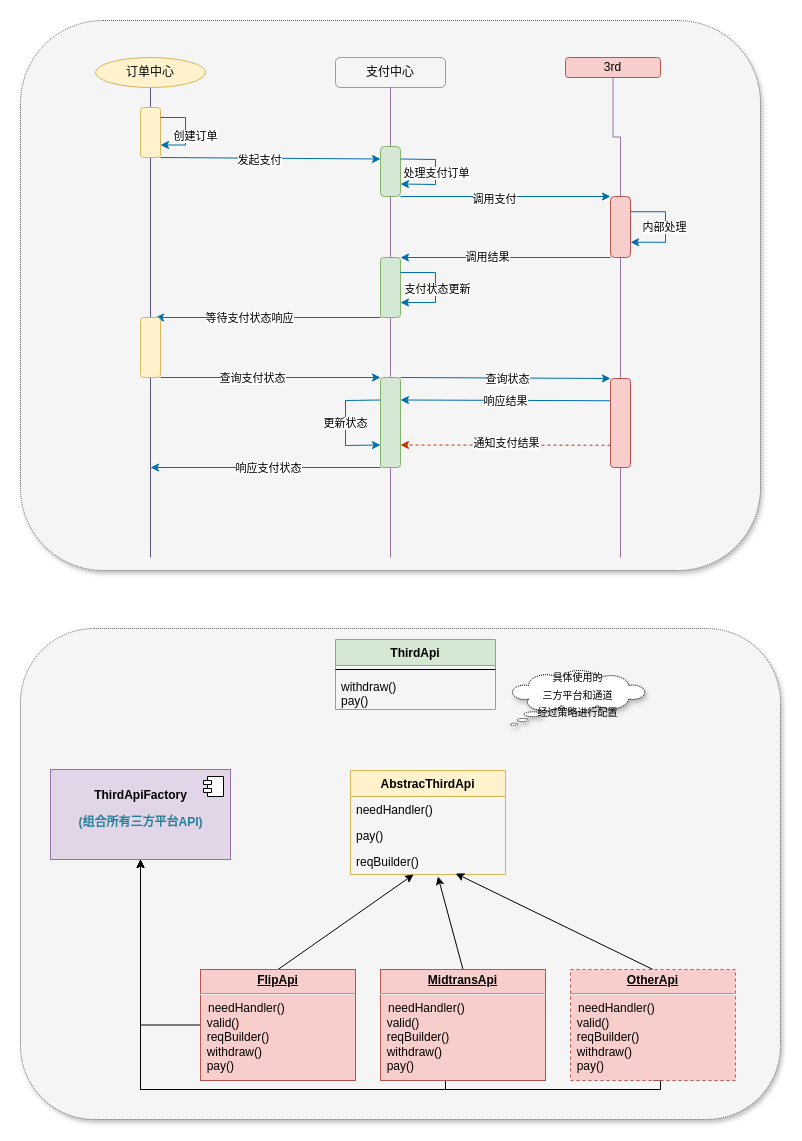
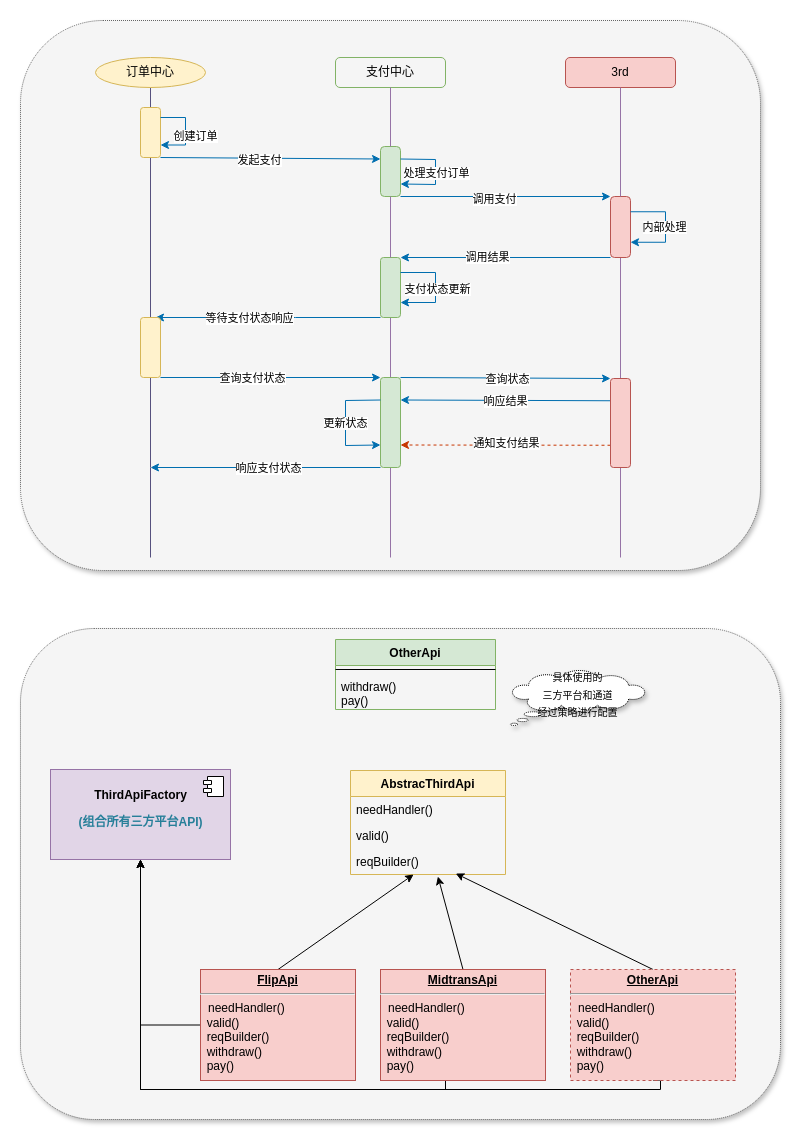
  <mxCell id="0" />
  <mxCell id="1" parent="0" />
  <mxCell id="2" value="" style="rounded=1;whiteSpace=wrap;html=1;shadow=1;dashed=1;dashPattern=1 1;fillColor=#f5f5f5;strokeColor=#666666;fontColor=#333333;" vertex="1" parent="1"><mxGeometry x="20" y="20" width="740" height="550" as="geometry" /></mxCell>
  <mxCell id="3" value="" style="rounded=1;whiteSpace=wrap;html=1;shadow=1;fillColor=#f5f5f5;strokeColor=#666666;fontColor=#333333;dashed=1;dashPattern=1 1;" vertex="1" parent="1"><mxGeometry x="20" y="628" width="760" height="491" as="geometry" /></mxCell>
  <mxCell id="4" value="" style="edgeStyle=orthogonalEdgeStyle;rounded=0;orthogonalLoop=1;jettySize=auto;html=1;exitX=0.5;exitY=1;exitDx=0;exitDy=0;endArrow=none;shadow=0;strokeColor=#56517e;fillColor=#d0cee2;" parent="1" source="6" target="34" edge="1"><mxGeometry relative="1" as="geometry"><mxPoint x="150" y="557" as="targetPoint" /><mxPoint x="150" y="87" as="sourcePoint" /></mxGeometry></mxCell>
  <mxCell id="5" style="edgeStyle=orthogonalEdgeStyle;rounded=0;orthogonalLoop=1;jettySize=auto;html=1;exitX=0.5;exitY=1;exitDx=0;exitDy=0;startArrow=none;fillColor=#d0cee2;strokeColor=#56517e;endArrow=none;endFill=0;" parent="1" source="34" edge="1"><mxGeometry relative="1" as="geometry"><mxPoint x="150" y="557" as="targetPoint" /></mxGeometry></mxCell>
  <mxCell id="6" value="订单中心" style="ellipse;whiteSpace=wrap;html=1;fillColor=#fff2cc;strokeColor=#d6b656;" parent="1" vertex="1"><mxGeometry x="95" y="57" width="110" height="30" as="geometry" /></mxCell>
  <mxCell id="7" style="edgeStyle=orthogonalEdgeStyle;rounded=0;orthogonalLoop=1;jettySize=auto;html=1;exitX=0.5;exitY=1;exitDx=0;exitDy=0;startArrow=none;fillColor=#e1d5e7;strokeColor=#9673a6;startFill=0;endArrow=none;endFill=0;" parent="1" source="26" edge="1"><mxGeometry relative="1" as="geometry"><mxPoint x="390" y="557" as="targetPoint" /></mxGeometry></mxCell>
  <mxCell id="8" value="支付中心" style="rounded=1;whiteSpace=wrap;html=1;fillColor=#f5f5f5;strokeColor=#82b366;" parent="1" vertex="1"><mxGeometry x="335" y="57" width="110" height="30" as="geometry" /></mxCell>
  <mxCell id="9" style="edgeStyle=orthogonalEdgeStyle;rounded=0;orthogonalLoop=1;jettySize=auto;html=1;exitX=0.5;exitY=1;exitDx=0;exitDy=0;startArrow=none;fillColor=#e1d5e7;strokeColor=#9673a6;startFill=0;endArrow=none;endFill=0;" parent="1" source="22" edge="1"><mxGeometry relative="1" as="geometry"><mxPoint x="620" y="557" as="targetPoint" /><Array as="points"><mxPoint x="620" y="557" /></Array></mxGeometry></mxCell>
- <mxCell id="10" value="3rd" style="rounded=1;whiteSpace=wrap;html=1;glass=0;fillColor=#f8cecc;strokeColor=#b85450;" parent="1" vertex="1"><mxGeometry x="565" y="57" width="95" height="20" as="geometry" /></mxCell>
+ <mxCell id="10" value="3rd" style="rounded=1;whiteSpace=wrap;html=1;glass=0;fillColor=#f8cecc;strokeColor=#b85450;" parent="1" vertex="1"><mxGeometry x="565" y="57" width="110" height="30" as="geometry" /></mxCell>
  <mxCell id="11" value="" style="rounded=1;whiteSpace=wrap;html=1;shadow=0;fillColor=#fff2cc;strokeColor=#d6b656;" parent="1" vertex="1"><mxGeometry x="140" y="107" width="20" height="50" as="geometry" /></mxCell>
  <mxCell id="12" value="" style="endArrow=classic;html=1;rounded=0;exitX=1;exitY=1;exitDx=0;exitDy=0;entryX=0;entryY=0.25;entryDx=0;entryDy=0;fillColor=#1ba1e2;strokeColor=#006EAF;" parent="1" source="11" target="14" edge="1"><mxGeometry width="50" height="50" relative="1" as="geometry"><mxPoint x="405" y="307" as="sourcePoint" /><mxPoint x="375" y="157" as="targetPoint" /></mxGeometry></mxCell>
  <mxCell id="13" value="发起支付" style="edgeLabel;html=1;align=center;verticalAlign=middle;resizable=0;points=[];" parent="12" vertex="1" connectable="0"><mxGeometry x="-0.1" y="-2" relative="1" as="geometry"><mxPoint as="offset" /></mxGeometry></mxCell>
  <mxCell id="14" value="" style="rounded=1;whiteSpace=wrap;html=1;arcSize=20;fillColor=#d5e8d4;strokeColor=#82b366;" parent="1" vertex="1"><mxGeometry x="380" y="146" width="20" height="50" as="geometry" /></mxCell>
  <mxCell id="15" value="" style="edgeStyle=orthogonalEdgeStyle;rounded=0;orthogonalLoop=1;jettySize=auto;html=1;exitX=0.5;exitY=1;exitDx=0;exitDy=0;endArrow=none;fillColor=#e1d5e7;strokeColor=#9673a6;" parent="1" source="8" target="14" edge="1"><mxGeometry relative="1" as="geometry"><mxPoint x="390" y="557" as="targetPoint" /><mxPoint x="390" y="87" as="sourcePoint" /></mxGeometry></mxCell>
  <mxCell id="16" value="" style="endArrow=classic;html=1;rounded=0;exitX=1;exitY=0.25;exitDx=0;exitDy=0;entryX=1;entryY=0.75;entryDx=0;entryDy=0;fillColor=#1ba1e2;strokeColor=#006EAF;" parent="1" source="14" target="14" edge="1"><mxGeometry width="50" height="50" relative="1" as="geometry"><mxPoint x="395" y="327" as="sourcePoint" /><mxPoint x="435" y="187" as="targetPoint" /><Array as="points"><mxPoint x="435" y="159" /><mxPoint x="435" y="184" /></Array></mxGeometry></mxCell>
  <mxCell id="17" value="处理支付订单" style="edgeLabel;html=1;align=center;verticalAlign=middle;resizable=0;points=[];" parent="16" vertex="1" connectable="0"><mxGeometry x="0.032" relative="1" as="geometry"><mxPoint as="offset" /></mxGeometry></mxCell>
  <mxCell id="18" value="" style="endArrow=classic;html=1;rounded=0;exitX=1;exitY=1;exitDx=0;exitDy=0;entryX=0;entryY=0;entryDx=0;entryDy=0;fillColor=#1ba1e2;strokeColor=#006EAF;" parent="1" source="14" target="22" edge="1"><mxGeometry width="50" height="50" relative="1" as="geometry"><mxPoint x="395" y="297" as="sourcePoint" /><mxPoint x="445" y="247" as="targetPoint" /></mxGeometry></mxCell>
  <mxCell id="19" value="调用支付" style="edgeLabel;html=1;align=center;verticalAlign=middle;resizable=0;points=[];" parent="18" vertex="1" connectable="0"><mxGeometry x="-0.114" y="-2" relative="1" as="geometry"><mxPoint as="offset" /></mxGeometry></mxCell>
  <mxCell id="20" style="rounded=0;orthogonalLoop=1;jettySize=auto;html=1;exitX=0;exitY=1;exitDx=0;exitDy=0;entryX=1;entryY=0;entryDx=0;entryDy=0;fillColor=#1ba1e2;strokeColor=#006EAF;" parent="1" source="22" target="26" edge="1"><mxGeometry relative="1" as="geometry" /></mxCell>
  <mxCell id="21" value="调用结果" style="edgeLabel;html=1;align=center;verticalAlign=middle;resizable=0;points=[];" parent="20" vertex="1" connectable="0"><mxGeometry x="0.181" y="-1" relative="1" as="geometry"><mxPoint as="offset" /></mxGeometry></mxCell>
  <mxCell id="22" value="" style="rounded=1;whiteSpace=wrap;html=1;arcSize=20;fillColor=#f8cecc;strokeColor=#b85450;" parent="1" vertex="1"><mxGeometry x="610" y="196" width="20" height="61" as="geometry" /></mxCell>
  <mxCell id="23" value="" style="edgeStyle=orthogonalEdgeStyle;rounded=0;orthogonalLoop=1;jettySize=auto;html=1;exitX=0.5;exitY=1;exitDx=0;exitDy=0;endArrow=none;fillColor=#e1d5e7;strokeColor=#9673a6;" parent="1" source="10" target="22" edge="1"><mxGeometry relative="1" as="geometry"><mxPoint x="620" y="557" as="targetPoint" /><mxPoint x="620" y="87" as="sourcePoint" /></mxGeometry></mxCell>
  <mxCell id="24" style="edgeStyle=elbowEdgeStyle;rounded=0;orthogonalLoop=1;jettySize=auto;html=1;exitX=0;exitY=1;exitDx=0;exitDy=0;entryX=0.75;entryY=0;entryDx=0;entryDy=0;fillColor=#1ba1e2;strokeColor=#006EAF;" parent="1" source="26" target="34" edge="1"><mxGeometry relative="1" as="geometry"><mxPoint x="165" y="317" as="targetPoint" /><Array as="points"><mxPoint x="295" y="317" /></Array></mxGeometry></mxCell>
  <mxCell id="25" value="等待支付状态响应" style="edgeLabel;html=1;align=center;verticalAlign=middle;resizable=0;points=[];" parent="24" vertex="1" connectable="0"><mxGeometry x="0.173" relative="1" as="geometry"><mxPoint as="offset" /></mxGeometry></mxCell>
  <mxCell id="26" value="" style="rounded=1;whiteSpace=wrap;html=1;fillColor=#d5e8d4;strokeColor=#82b366;" parent="1" vertex="1"><mxGeometry x="380" y="257" width="20" height="60" as="geometry" /></mxCell>
  <mxCell id="27" value="" style="edgeStyle=orthogonalEdgeStyle;rounded=0;orthogonalLoop=1;jettySize=auto;html=1;exitX=0.5;exitY=1;exitDx=0;exitDy=0;startArrow=none;endArrow=none;fillColor=#e1d5e7;strokeColor=#9673a6;" parent="1" source="14" target="26" edge="1"><mxGeometry relative="1" as="geometry"><mxPoint x="390" y="557" as="targetPoint" /><mxPoint x="390" y="196" as="sourcePoint" /></mxGeometry></mxCell>
  <mxCell id="28" style="edgeStyle=orthogonalEdgeStyle;rounded=0;orthogonalLoop=1;jettySize=auto;html=1;exitX=1;exitY=0.25;exitDx=0;exitDy=0;entryX=1;entryY=0.75;entryDx=0;entryDy=0;fillColor=#1ba1e2;strokeColor=#006EAF;" parent="1" source="26" target="26" edge="1"><mxGeometry relative="1" as="geometry"><Array as="points"><mxPoint x="435" y="272" /><mxPoint x="435" y="302" /></Array></mxGeometry></mxCell>
  <mxCell id="29" value="支付状态更新" style="edgeLabel;html=1;align=center;verticalAlign=middle;resizable=0;points=[];" parent="28" vertex="1" connectable="0"><mxGeometry x="0.025" y="1" relative="1" as="geometry"><mxPoint as="offset" /></mxGeometry></mxCell>
  <mxCell id="30" style="edgeStyle=elbowEdgeStyle;rounded=0;orthogonalLoop=1;jettySize=auto;html=1;exitX=1;exitY=0.25;exitDx=0;exitDy=0;entryX=1;entryY=0.75;entryDx=0;entryDy=0;elbow=vertical;fillColor=#1ba1e2;strokeColor=#006EAF;" parent="1" source="22" target="22" edge="1"><mxGeometry relative="1" as="geometry"><Array as="points"><mxPoint x="665" y="227" /></Array></mxGeometry></mxCell>
  <mxCell id="31" value="内部处理" style="edgeLabel;html=1;align=center;verticalAlign=middle;resizable=0;points=[];" parent="30" vertex="1" connectable="0"><mxGeometry x="0.363" y="-3" relative="1" as="geometry"><mxPoint x="1" y="-12" as="offset" /></mxGeometry></mxCell>
  <mxCell id="32" style="rounded=0;orthogonalLoop=1;jettySize=auto;html=1;exitX=1;exitY=1;exitDx=0;exitDy=0;entryX=0;entryY=0;entryDx=0;entryDy=0;fillColor=#1ba1e2;strokeColor=#006EAF;" parent="1" source="34" target="40" edge="1"><mxGeometry relative="1" as="geometry" /></mxCell>
  <mxCell id="33" value="查询支付状态" style="edgeLabel;html=1;align=center;verticalAlign=middle;resizable=0;points=[];" parent="32" vertex="1" connectable="0"><mxGeometry x="-0.173" relative="1" as="geometry"><mxPoint as="offset" /></mxGeometry></mxCell>
  <mxCell id="34" value="" style="rounded=1;whiteSpace=wrap;html=1;fillColor=#fff2cc;strokeColor=#d6b656;" parent="1" vertex="1"><mxGeometry x="140" y="317" width="20" height="60" as="geometry" /></mxCell>
  <mxCell id="35" value="创建订单" style="edgeStyle=orthogonalEdgeStyle;rounded=0;orthogonalLoop=1;jettySize=auto;html=1;entryX=1;entryY=0.75;entryDx=0;entryDy=0;fillColor=#1ba1e2;strokeColor=#006EAF;" parent="1" target="11" edge="1"><mxGeometry x="0.143" y="10" relative="1" as="geometry"><mxPoint x="160" y="117" as="sourcePoint" /><Array as="points"><mxPoint x="160" y="117" /><mxPoint x="185" y="117" /><mxPoint x="185" y="145" /></Array><mxPoint as="offset" /></mxGeometry></mxCell>
  <mxCell id="36" style="edgeStyle=none;rounded=0;orthogonalLoop=1;jettySize=auto;html=1;exitX=1;exitY=0;exitDx=0;exitDy=0;entryX=0;entryY=0;entryDx=0;entryDy=0;fillColor=#1ba1e2;strokeColor=#006EAF;" parent="1" source="40" target="45" edge="1"><mxGeometry relative="1" as="geometry" /></mxCell>
  <mxCell id="37" value="查询状态" style="edgeLabel;html=1;align=center;verticalAlign=middle;resizable=0;points=[];" parent="36" vertex="1" connectable="0"><mxGeometry x="0.019" y="-1" relative="1" as="geometry"><mxPoint as="offset" /></mxGeometry></mxCell>
  <mxCell id="38" style="rounded=0;orthogonalLoop=1;jettySize=auto;html=1;exitX=0;exitY=1;exitDx=0;exitDy=0;fillColor=#1ba1e2;strokeColor=#006EAF;" parent="1" source="40" edge="1"><mxGeometry relative="1" as="geometry"><mxPoint x="150" y="467" as="targetPoint" /><mxPoint x="375" y="467" as="sourcePoint" /></mxGeometry></mxCell>
  <mxCell id="39" value="响应支付状态" style="edgeLabel;html=1;align=center;verticalAlign=middle;resizable=0;points=[];" parent="38" vertex="1" connectable="0"><mxGeometry x="-0.021" y="-3" relative="1" as="geometry"><mxPoint y="3" as="offset" /></mxGeometry></mxCell>
  <mxCell id="40" value="" style="rounded=1;whiteSpace=wrap;html=1;fillColor=#d5e8d4;strokeColor=#82b366;" parent="1" vertex="1"><mxGeometry x="380" y="377" width="20" height="90" as="geometry" /></mxCell>
  <mxCell id="41" style="rounded=0;orthogonalLoop=1;jettySize=auto;html=1;exitX=0;exitY=0.25;exitDx=0;exitDy=0;entryX=1;entryY=0.25;entryDx=0;entryDy=0;fillColor=#1ba1e2;strokeColor=#006EAF;" parent="1" source="45" target="40" edge="1"><mxGeometry relative="1" as="geometry"><mxPoint x="610" y="399" as="sourcePoint" /><mxPoint x="405" y="404" as="targetPoint" /></mxGeometry></mxCell>
  <mxCell id="42" value="响应结果" style="edgeLabel;html=1;align=center;verticalAlign=middle;resizable=0;points=[];" parent="41" vertex="1" connectable="0"><mxGeometry x="-0.181" y="1" relative="1" as="geometry"><mxPoint x="-19" as="offset" /></mxGeometry></mxCell>
  <mxCell id="43" style="edgeStyle=none;rounded=0;orthogonalLoop=1;jettySize=auto;html=1;dashed=1;exitX=0;exitY=0.75;exitDx=0;exitDy=0;fillColor=#fa6800;strokeColor=#C73500;entryX=1;entryY=0.75;entryDx=0;entryDy=0;" parent="1" source="45" target="40" edge="1"><mxGeometry relative="1" as="geometry"><mxPoint x="400" y="447" as="targetPoint" /><mxPoint x="600" y="447" as="sourcePoint" /></mxGeometry></mxCell>
  <mxCell id="44" value="通知支付结果" style="edgeLabel;html=1;align=center;verticalAlign=middle;resizable=0;points=[];" parent="43" vertex="1" connectable="0"><mxGeometry x="0.114" y="-2" relative="1" as="geometry"><mxPoint x="12" as="offset" /></mxGeometry></mxCell>
  <mxCell id="45" value="" style="rounded=1;whiteSpace=wrap;html=1;fillColor=#f8cecc;strokeColor=#b85450;" parent="1" vertex="1"><mxGeometry x="610" y="378" width="20" height="89" as="geometry" /></mxCell>
  <mxCell id="46" value="更新状态" style="edgeStyle=none;rounded=0;orthogonalLoop=1;jettySize=auto;html=1;exitX=0;exitY=0.25;exitDx=0;exitDy=0;entryX=0;entryY=0.75;entryDx=0;entryDy=0;fillColor=#1ba1e2;strokeColor=#006EAF;" parent="1" source="40" target="40" edge="1"><mxGeometry relative="1" as="geometry"><Array as="points"><mxPoint x="345" y="400" /><mxPoint x="345" y="445" /></Array></mxGeometry></mxCell>
  <mxCell id="47" value="AbstracThirdApi" style="swimlane;fontStyle=1;childLayout=stackLayout;horizontal=1;startSize=26;fillColor=#fff2cc;horizontalStack=0;resizeParent=1;resizeParentMax=0;resizeLast=0;collapsible=1;marginBottom=0;strokeColor=#d6b656;" vertex="1" parent="1"><mxGeometry x="350" y="770" width="155" height="104" as="geometry"><mxRectangle x="355" y="819" width="130" height="26" as="alternateBounds" /></mxGeometry></mxCell>
  <mxCell id="48" value="needHandler()&#10;" style="text;strokeColor=none;fillColor=none;align=left;verticalAlign=top;spacingLeft=4;spacingRight=4;overflow=hidden;rotatable=0;points=[[0,0.5],[1,0.5]];portConstraint=eastwest;" vertex="1" parent="47"><mxGeometry y="26" width="155" height="26" as="geometry" /></mxCell>
- <mxCell id="49" value="pay()" style="text;strokeColor=none;fillColor=none;align=left;verticalAlign=top;spacingLeft=4;spacingRight=4;overflow=hidden;rotatable=0;points=[[0,0.5],[1,0.5]];portConstraint=eastwest;" vertex="1" parent="47"><mxGeometry y="52" width="155" height="26" as="geometry" /></mxCell>
+ <mxCell id="49" value="valid()" style="text;strokeColor=none;fillColor=none;align=left;verticalAlign=top;spacingLeft=4;spacingRight=4;overflow=hidden;rotatable=0;points=[[0,0.5],[1,0.5]];portConstraint=eastwest;" vertex="1" parent="47"><mxGeometry y="52" width="155" height="26" as="geometry" /></mxCell>
  <mxCell id="50" value="reqBuilder()" style="text;strokeColor=none;fillColor=none;align=left;verticalAlign=top;spacingLeft=4;spacingRight=4;overflow=hidden;rotatable=0;points=[[0,0.5],[1,0.5]];portConstraint=eastwest;" vertex="1" parent="47"><mxGeometry y="78" width="155" height="26" as="geometry" /></mxCell>
- <mxCell id="51" value="ThirdApi" style="swimlane;fontStyle=1;align=center;verticalAlign=top;childLayout=stackLayout;horizontal=1;startSize=26;horizontalStack=0;resizeParent=1;resizeParentMax=0;resizeLast=0;collapsible=1;marginBottom=0;fillColor=#d5e8d4;strokeColor=#82b366;" vertex="1" parent="1"><mxGeometry x="335" y="639" width="160" height="70" as="geometry"><mxRectangle x="365" y="689" width="90" height="26" as="alternateBounds" /></mxGeometry></mxCell>
+ <mxCell id="51" value="OtherApi" style="swimlane;fontStyle=1;align=center;verticalAlign=top;childLayout=stackLayout;horizontal=1;startSize=26;horizontalStack=0;resizeParent=1;resizeParentMax=0;resizeLast=0;collapsible=1;marginBottom=0;fillColor=#d5e8d4;strokeColor=#82b366;" vertex="1" parent="1"><mxGeometry x="335" y="639" width="160" height="70" as="geometry"><mxRectangle x="365" y="689" width="90" height="26" as="alternateBounds" /></mxGeometry></mxCell>
  <mxCell id="52" value="" style="line;strokeWidth=1;fillColor=none;align=left;verticalAlign=middle;spacingTop=-1;spacingLeft=3;spacingRight=3;rotatable=0;labelPosition=right;points=[];portConstraint=eastwest;" vertex="1" parent="51"><mxGeometry y="26" width="160" height="8" as="geometry" /></mxCell>
  <mxCell id="53" value="withdraw()&#10;pay()" style="text;strokeColor=none;fillColor=none;align=left;verticalAlign=top;spacingLeft=4;spacingRight=4;overflow=hidden;rotatable=0;points=[[0,0.5],[1,0.5]];portConstraint=eastwest;" vertex="1" parent="51"><mxGeometry y="34" width="160" height="36" as="geometry" /></mxCell>
  <mxCell id="54" value="&lt;b&gt;ThirdApiFactory&lt;br&gt;&lt;/b&gt;&lt;blockquote&gt;&lt;span style=&quot;color: rgb(38 , 127 , 153)&quot;&gt;&lt;b&gt;(组合所有三方平台API)&lt;/b&gt;&lt;/span&gt;&lt;/blockquote&gt;" style="html=1;dropTarget=0;fillColor=#e1d5e7;strokeColor=#9673a6;" vertex="1" parent="1"><mxGeometry x="50" y="769" width="180" height="90" as="geometry" /></mxCell>
  <mxCell id="55" value="" style="shape=module;jettyWidth=8;jettyHeight=4;" vertex="1" parent="54"><mxGeometry x="1" width="20" height="20" relative="1" as="geometry"><mxPoint x="-27" y="7" as="offset" /></mxGeometry></mxCell>
  <mxCell id="56" style="edgeStyle=none;rounded=0;orthogonalLoop=1;jettySize=auto;html=1;exitX=0.5;exitY=0;exitDx=0;exitDy=0;entryX=0.407;entryY=1;entryDx=0;entryDy=0;entryPerimeter=0;startArrow=none;startFill=0;" edge="1" parent="1" source="58" target="50"><mxGeometry relative="1" as="geometry" /></mxCell>
  <mxCell id="57" style="edgeStyle=orthogonalEdgeStyle;rounded=0;orthogonalLoop=1;jettySize=auto;html=1;exitX=0;exitY=0.5;exitDx=0;exitDy=0;entryX=0.5;entryY=1;entryDx=0;entryDy=0;startArrow=none;startFill=0;" edge="1" parent="1" source="58" target="54"><mxGeometry relative="1" as="geometry" /></mxCell>
  <mxCell id="58" value="&lt;p style=&quot;margin: 4px 0px 0px ; text-align: center&quot;&gt;&lt;b&gt;&lt;u&gt;FlipApi&lt;/u&gt;&lt;/b&gt;&lt;br&gt;&lt;/p&gt;&lt;hr&gt;&lt;p style=&quot;margin: 0px ; margin-left: 8px&quot;&gt;needHandler()&lt;/p&gt;&lt;div&gt;&lt;span&gt;&amp;nbsp; &lt;/span&gt;valid()&lt;br&gt;&amp;nbsp; reqBuilder()&lt;br&gt;&lt;/div&gt;&lt;div&gt;&amp;nbsp; withdraw()&lt;br style=&quot;padding: 0px ; margin: 0px&quot;&gt;&amp;nbsp; pay()&lt;br&gt;&lt;/div&gt;" style="verticalAlign=top;align=left;overflow=fill;fontSize=12;fontFamily=Helvetica;html=1;fillColor=#f8cecc;strokeColor=#b85450;" vertex="1" parent="1"><mxGeometry x="200" y="969" width="155" height="111" as="geometry" /></mxCell>
  <mxCell id="59" style="edgeStyle=none;rounded=0;orthogonalLoop=1;jettySize=auto;html=1;exitX=0.5;exitY=0;exitDx=0;exitDy=0;startArrow=none;startFill=0;entryX=0.564;entryY=1.077;entryDx=0;entryDy=0;entryPerimeter=0;" edge="1" parent="1" source="61" target="50"><mxGeometry relative="1" as="geometry"><mxPoint x="420" y="869" as="targetPoint" /></mxGeometry></mxCell>
  <mxCell id="60" style="edgeStyle=orthogonalEdgeStyle;rounded=0;orthogonalLoop=1;jettySize=auto;html=1;exitX=0.5;exitY=1;exitDx=0;exitDy=0;entryX=0.5;entryY=1;entryDx=0;entryDy=0;startArrow=none;startFill=0;" edge="1" parent="1" source="61" target="54"><mxGeometry relative="1" as="geometry"><Array as="points"><mxPoint x="445" y="1089" /><mxPoint x="140" y="1089" /></Array></mxGeometry></mxCell>
  <mxCell id="61" value="&lt;p style=&quot;margin: 4px 0px 0px ; text-align: center&quot;&gt;&lt;b&gt;&lt;u&gt;MidtransApi&lt;/u&gt;&lt;/b&gt;&lt;/p&gt;&lt;hr&gt;&lt;p style=&quot;margin: 0px 0px 0px 8px&quot;&gt;needHandler()&lt;/p&gt;&lt;div&gt;&lt;span&gt;&amp;nbsp; &lt;/span&gt;valid()&lt;br&gt;&amp;nbsp; reqBuilder()&lt;/div&gt;&lt;div&gt;&amp;nbsp; withdraw()&lt;br style=&quot;padding: 0px ; margin: 0px&quot;&gt;&amp;nbsp; pay()&lt;br&gt;&lt;/div&gt;" style="verticalAlign=top;align=left;overflow=fill;fontSize=12;fontFamily=Helvetica;html=1;fillColor=#f8cecc;strokeColor=#b85450;" vertex="1" parent="1"><mxGeometry x="380" y="969" width="165" height="111" as="geometry" /></mxCell>
  <mxCell id="62" style="edgeStyle=none;rounded=0;orthogonalLoop=1;jettySize=auto;html=1;exitX=0.5;exitY=0;exitDx=0;exitDy=0;entryX=0.679;entryY=0.962;entryDx=0;entryDy=0;entryPerimeter=0;startArrow=none;startFill=0;" edge="1" parent="1" source="64" target="50"><mxGeometry relative="1" as="geometry" /></mxCell>
  <mxCell id="63" style="edgeStyle=orthogonalEdgeStyle;rounded=0;orthogonalLoop=1;jettySize=auto;html=1;exitX=0.5;exitY=1;exitDx=0;exitDy=0;startArrow=none;startFill=0;" edge="1" parent="1" source="64"><mxGeometry relative="1" as="geometry"><mxPoint x="140" y="859" as="targetPoint" /><Array as="points"><mxPoint x="660" y="1089" /><mxPoint x="140" y="1089" /></Array></mxGeometry></mxCell>
  <mxCell id="64" value="&lt;p style=&quot;margin: 4px 0px 0px ; text-align: center&quot;&gt;&lt;b&gt;&lt;u&gt;OtherApi&lt;/u&gt;&lt;/b&gt;&lt;br&gt;&lt;/p&gt;&lt;hr&gt;&lt;p style=&quot;margin: 0px 0px 0px 8px&quot;&gt;needHandler()&lt;/p&gt;&lt;div&gt;&lt;span&gt;&amp;nbsp; &lt;/span&gt;valid()&lt;br&gt;&amp;nbsp; reqBuilder()&lt;/div&gt;&lt;div&gt;&amp;nbsp; withdraw()&lt;br style=&quot;padding: 0px ; margin: 0px&quot;&gt;&amp;nbsp; pay()&lt;br&gt;&lt;/div&gt;" style="verticalAlign=top;align=left;overflow=fill;fontSize=12;fontFamily=Helvetica;html=1;fillColor=#f8cecc;strokeColor=#b85450;dashed=1;" vertex="1" parent="1"><mxGeometry x="570" y="969" width="165" height="111" as="geometry" /></mxCell>
  <mxCell id="65" value="&lt;sup&gt;具体使用的&lt;br&gt;三方平台和通道&lt;br&gt;经过策略进行配置&lt;/sup&gt;" style="whiteSpace=wrap;html=1;shape=mxgraph.basic.cloud_callout;shadow=1;dashed=1;dashPattern=1 1;align=center;" vertex="1" parent="1"><mxGeometry x="510" y="670" width="135" height="55" as="geometry" /></mxCell>
